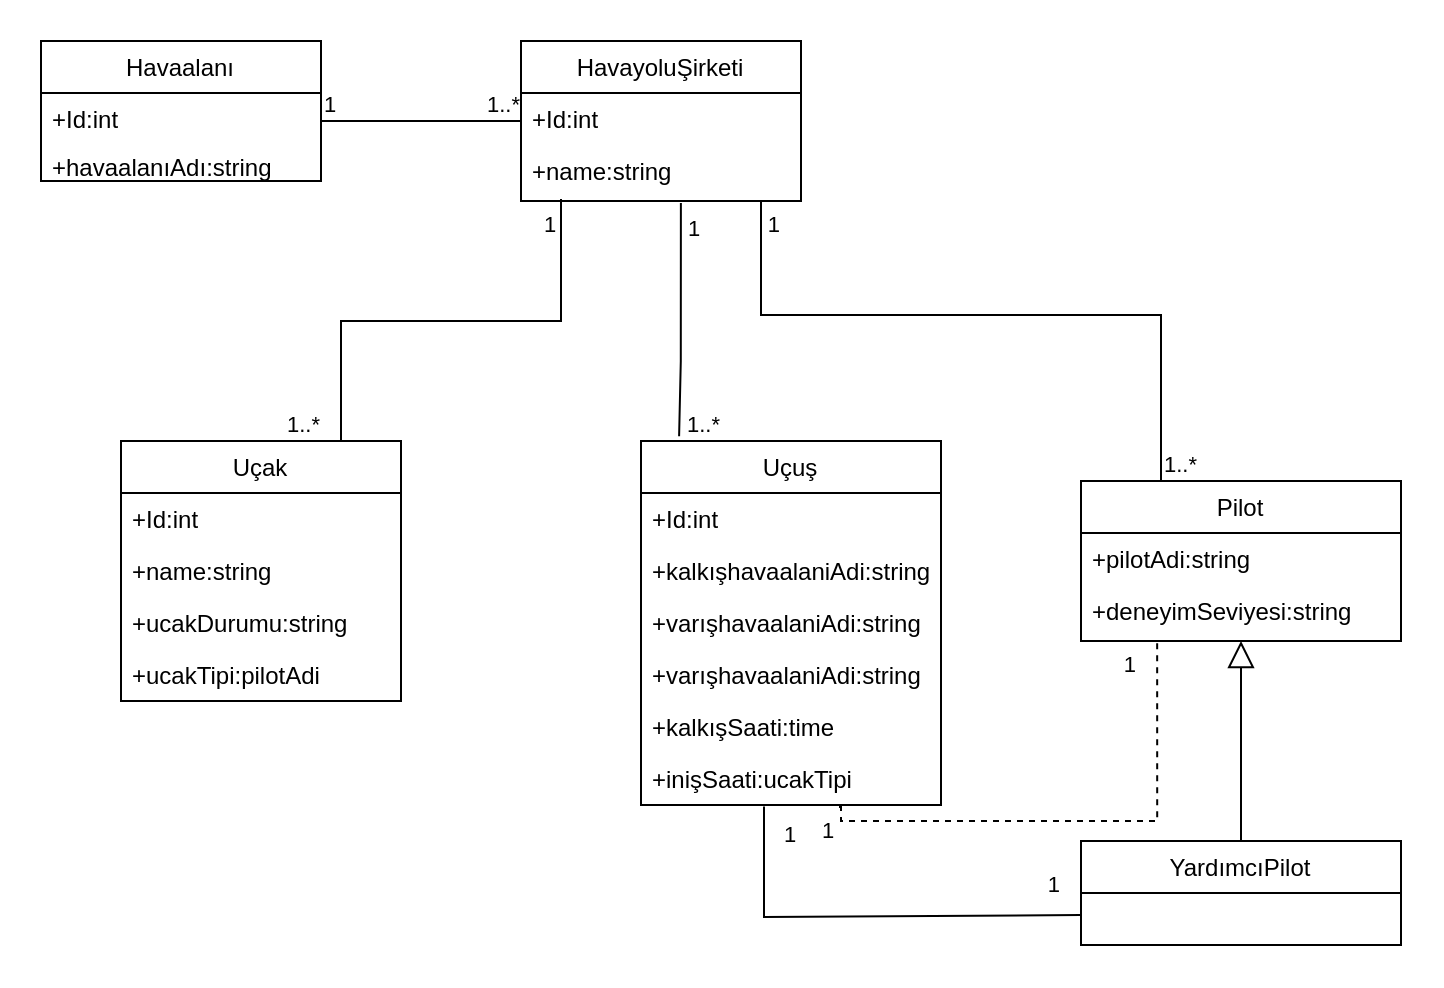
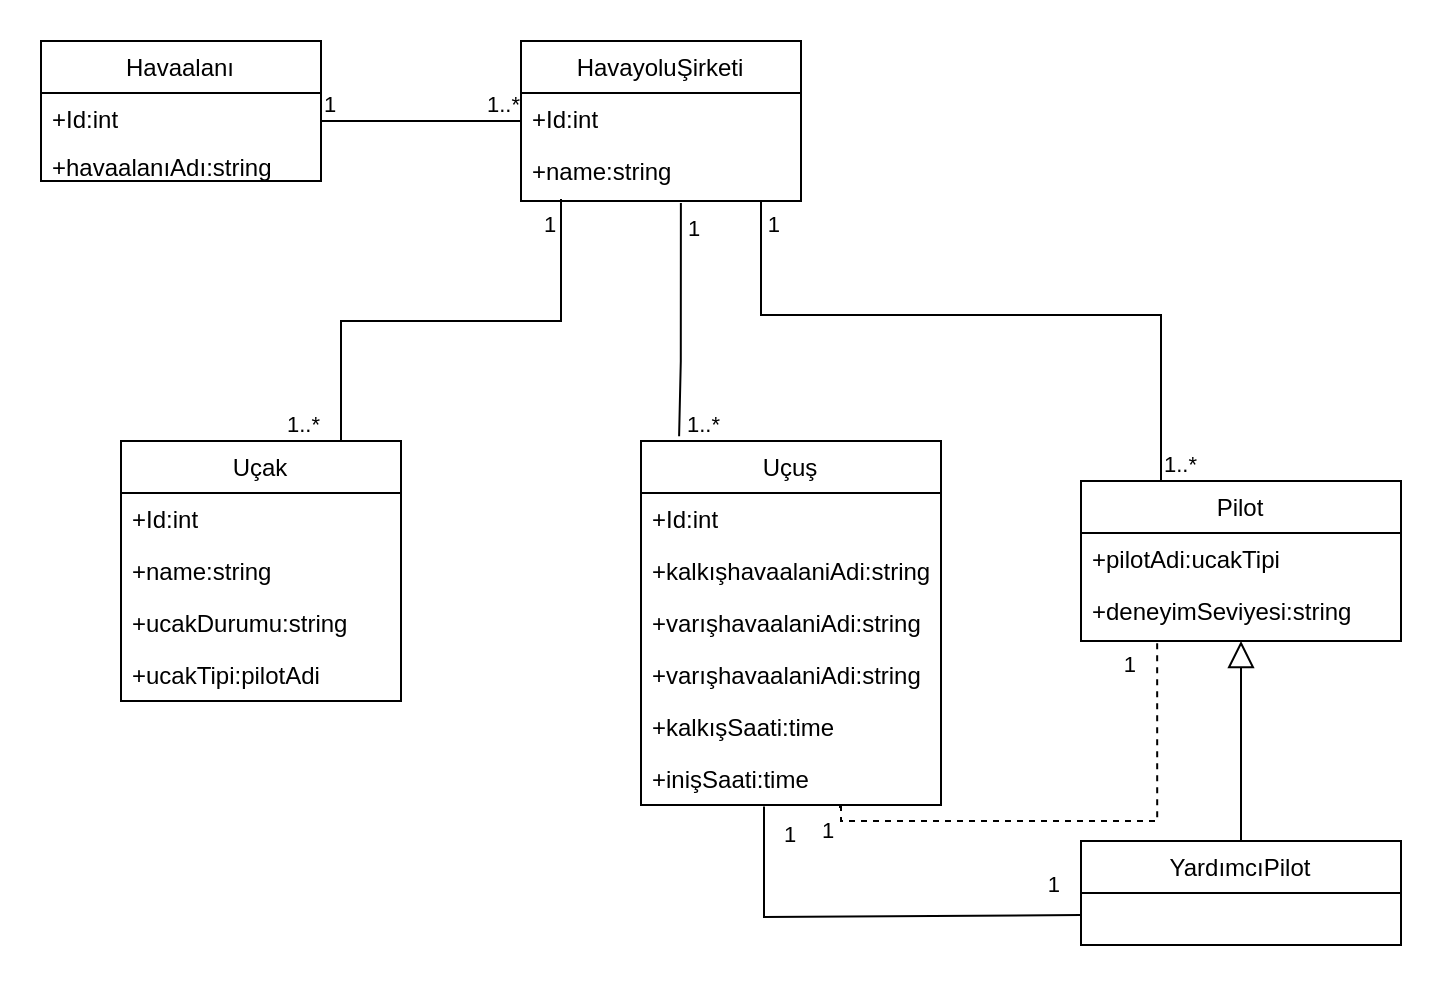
  <mxCell id="0" />
  <mxCell id="1" parent="0" />
  <mxCell id="2" value="Havaalanı" style="swimlane;fontStyle=0;childLayout=stackLayout;horizontal=1;startSize=26;fillColor=none;horizontalStack=0;resizeParent=1;resizeParentMax=0;resizeLast=0;collapsible=1;marginBottom=0;" parent="1" vertex="1"><mxGeometry x="20" y="20" width="140" height="70" as="geometry" /></mxCell>
  <mxCell id="3" value="+Id:int" style="text;strokeColor=none;fillColor=none;align=left;verticalAlign=top;spacingLeft=4;spacingRight=4;overflow=hidden;rotatable=0;points=[[0,0.5],[1,0.5]];portConstraint=eastwest;" parent="2" vertex="1"><mxGeometry y="26" width="140" height="24" as="geometry" /></mxCell>
  <mxCell id="4" value="+havaalanıAdı:string" style="text;strokeColor=none;fillColor=none;align=left;verticalAlign=top;spacingLeft=4;spacingRight=4;overflow=hidden;rotatable=0;points=[[0,0.5],[1,0.5]];portConstraint=eastwest;" parent="2" vertex="1"><mxGeometry y="50" width="140" height="20" as="geometry" /></mxCell>
  <mxCell id="5" value="" style="endArrow=none;html=1;edgeStyle=orthogonalEdgeStyle;rounded=0;" parent="1" edge="1"><mxGeometry relative="1" as="geometry"><mxPoint x="160" y="60" as="sourcePoint" /><mxPoint x="260" y="60" as="targetPoint" /></mxGeometry></mxCell>
  <mxCell id="6" value="1" style="edgeLabel;resizable=0;html=1;align=left;verticalAlign=bottom;" parent="5" connectable="0" vertex="1"><mxGeometry x="-1" relative="1" as="geometry" /></mxCell>
  <mxCell id="7" value="1..*" style="edgeLabel;resizable=0;html=1;align=right;verticalAlign=bottom;" parent="5" connectable="0" vertex="1"><mxGeometry x="1" relative="1" as="geometry" /></mxCell>
  <mxCell id="8" value="HavayoluŞirketi" style="swimlane;fontStyle=0;childLayout=stackLayout;horizontal=1;startSize=26;fillColor=none;horizontalStack=0;resizeParent=1;resizeParentMax=0;resizeLast=0;collapsible=1;marginBottom=0;" parent="1" vertex="1"><mxGeometry x="260" y="20" width="140" height="80" as="geometry" /></mxCell>
  <mxCell id="9" value="+Id:int" style="text;strokeColor=none;fillColor=none;align=left;verticalAlign=top;spacingLeft=4;spacingRight=4;overflow=hidden;rotatable=0;points=[[0,0.5],[1,0.5]];portConstraint=eastwest;" parent="8" vertex="1"><mxGeometry y="26" width="140" height="26" as="geometry" /></mxCell>
  <mxCell id="10" value="+name:string" style="text;strokeColor=none;fillColor=none;align=left;verticalAlign=top;spacingLeft=4;spacingRight=4;overflow=hidden;rotatable=0;points=[[0,0.5],[1,0.5]];portConstraint=eastwest;" parent="8" vertex="1"><mxGeometry y="52" width="140" height="28" as="geometry" /></mxCell>
  <mxCell id="11" value="Uçak" style="swimlane;fontStyle=0;childLayout=stackLayout;horizontal=1;startSize=26;fillColor=none;horizontalStack=0;resizeParent=1;resizeParentMax=0;resizeLast=0;collapsible=1;marginBottom=0;" parent="1" vertex="1"><mxGeometry x="60" y="220" width="140" height="130" as="geometry" /></mxCell>
  <mxCell id="12" value="+Id:int" style="text;strokeColor=none;fillColor=none;align=left;verticalAlign=top;spacingLeft=4;spacingRight=4;overflow=hidden;rotatable=0;points=[[0,0.5],[1,0.5]];portConstraint=eastwest;" parent="11" vertex="1"><mxGeometry y="26" width="140" height="26" as="geometry" /></mxCell>
  <mxCell id="13" value="+name:string" style="text;strokeColor=none;fillColor=none;align=left;verticalAlign=top;spacingLeft=4;spacingRight=4;overflow=hidden;rotatable=0;points=[[0,0.5],[1,0.5]];portConstraint=eastwest;" parent="11" vertex="1"><mxGeometry y="52" width="140" height="26" as="geometry" /></mxCell>
  <mxCell id="14" value="+ucakDurumu:string" style="text;strokeColor=none;fillColor=none;align=left;verticalAlign=top;spacingLeft=4;spacingRight=4;overflow=hidden;rotatable=0;points=[[0,0.5],[1,0.5]];portConstraint=eastwest;" parent="11" vertex="1"><mxGeometry y="78" width="140" height="26" as="geometry" /></mxCell>
  <mxCell id="15" value="+ucakTipi:pilotAdi" style="text;strokeColor=none;fillColor=none;align=left;verticalAlign=top;spacingLeft=4;spacingRight=4;overflow=hidden;rotatable=0;points=[[0,0.5],[1,0.5]];portConstraint=eastwest;" parent="11" vertex="1"><mxGeometry y="104" width="140" height="26" as="geometry" /></mxCell>
  <mxCell id="16" value="" style="endArrow=none;html=1;edgeStyle=orthogonalEdgeStyle;rounded=0;entryX=0.857;entryY=0;entryDx=0;entryDy=0;entryPerimeter=0;" parent="1" target="11" edge="1"><mxGeometry relative="1" as="geometry"><mxPoint x="280" y="99" as="sourcePoint" /><mxPoint x="180" y="210" as="targetPoint" /><Array as="points"><mxPoint x="280" y="99" /><mxPoint x="280" y="160" /><mxPoint x="170" y="160" /><mxPoint x="170" y="220" /></Array></mxGeometry></mxCell>
  <mxCell id="17" value="1" style="edgeLabel;resizable=0;html=1;align=left;verticalAlign=bottom;" parent="16" connectable="0" vertex="1"><mxGeometry x="-1" relative="1" as="geometry"><mxPoint x="-10" y="21" as="offset" /></mxGeometry></mxCell>
  <mxCell id="18" value="1..*" style="edgeLabel;resizable=0;html=1;align=right;verticalAlign=bottom;" parent="16" connectable="0" vertex="1"><mxGeometry x="1" relative="1" as="geometry"><mxPoint x="-20" as="offset" /></mxGeometry></mxCell>
  <mxCell id="19" value="Uçuş" style="swimlane;fontStyle=0;childLayout=stackLayout;horizontal=1;startSize=26;fillColor=none;horizontalStack=0;resizeParent=1;resizeParentMax=0;resizeLast=0;collapsible=1;marginBottom=0;" parent="1" vertex="1"><mxGeometry x="320" y="220" width="150" height="182" as="geometry" /></mxCell>
  <mxCell id="20" value="+Id:int" style="text;strokeColor=none;fillColor=none;align=left;verticalAlign=top;spacingLeft=4;spacingRight=4;overflow=hidden;rotatable=0;points=[[0,0.5],[1,0.5]];portConstraint=eastwest;" parent="19" vertex="1"><mxGeometry y="26" width="150" height="26" as="geometry" /></mxCell>
  <mxCell id="21" value="+kalkışhavaalaniAdi:string" style="text;strokeColor=none;fillColor=none;align=left;verticalAlign=top;spacingLeft=4;spacingRight=4;overflow=hidden;rotatable=0;points=[[0,0.5],[1,0.5]];portConstraint=eastwest;" parent="19" vertex="1"><mxGeometry y="52" width="150" height="26" as="geometry" /></mxCell>
  <mxCell id="22" value="+varışhavaalaniAdi:string" style="text;strokeColor=none;fillColor=none;align=left;verticalAlign=top;spacingLeft=4;spacingRight=4;overflow=hidden;rotatable=0;points=[[0,0.5],[1,0.5]];portConstraint=eastwest;" parent="19" vertex="1"><mxGeometry y="78" width="150" height="26" as="geometry" /></mxCell>
  <mxCell id="23" value="+varışhavaalaniAdi:string" style="text;strokeColor=none;fillColor=none;align=left;verticalAlign=top;spacingLeft=4;spacingRight=4;overflow=hidden;rotatable=0;points=[[0,0.5],[1,0.5]];portConstraint=eastwest;" parent="19" vertex="1"><mxGeometry y="104" width="150" height="26" as="geometry" /></mxCell>
  <mxCell id="24" value="+kalkışSaati:time" style="text;strokeColor=none;fillColor=none;align=left;verticalAlign=top;spacingLeft=4;spacingRight=4;overflow=hidden;rotatable=0;points=[[0,0.5],[1,0.5]];portConstraint=eastwest;" parent="19" vertex="1"><mxGeometry y="130" width="150" height="26" as="geometry" /></mxCell>
- <mxCell id="25" value="+inişSaati:ucakTipi" style="text;strokeColor=none;fillColor=none;align=left;verticalAlign=top;spacingLeft=4;spacingRight=4;overflow=hidden;rotatable=0;points=[[0,0.5],[1,0.5]];portConstraint=eastwest;" parent="19" vertex="1"><mxGeometry y="156" width="150" height="26" as="geometry" /></mxCell>
+ <mxCell id="25" value="+inişSaati:time" style="text;strokeColor=none;fillColor=none;align=left;verticalAlign=top;spacingLeft=4;spacingRight=4;overflow=hidden;rotatable=0;points=[[0,0.5],[1,0.5]];portConstraint=eastwest;" parent="19" vertex="1"><mxGeometry y="156" width="150" height="26" as="geometry" /></mxCell>
  <mxCell id="26" value="" style="endArrow=none;html=1;edgeStyle=orthogonalEdgeStyle;rounded=0;exitX=0.571;exitY=1.036;exitDx=0;exitDy=0;exitPerimeter=0;entryX=0.127;entryY=-0.013;entryDx=0;entryDy=0;entryPerimeter=0;" parent="1" source="10" target="19" edge="1"><mxGeometry relative="1" as="geometry"><mxPoint x="370" y="130" as="sourcePoint" /><mxPoint x="568.62" y="350.052" as="targetPoint" /><Array as="points"><mxPoint x="340" y="180" /></Array></mxGeometry></mxCell>
  <mxCell id="27" value="1" style="edgeLabel;resizable=0;html=1;align=left;verticalAlign=bottom;" parent="26" connectable="0" vertex="1"><mxGeometry x="-1" relative="1" as="geometry"><mxPoint x="2" y="21" as="offset" /></mxGeometry></mxCell>
  <mxCell id="28" value="1..*" style="edgeLabel;resizable=0;html=1;align=right;verticalAlign=bottom;" parent="26" connectable="0" vertex="1"><mxGeometry x="1" relative="1" as="geometry"><mxPoint x="21" y="2" as="offset" /></mxGeometry></mxCell>
  <mxCell id="29" value="Pilot" style="swimlane;fontStyle=0;childLayout=stackLayout;horizontal=1;startSize=26;fillColor=none;horizontalStack=0;resizeParent=1;resizeParentMax=0;resizeLast=0;collapsible=1;marginBottom=0;" parent="1" vertex="1"><mxGeometry x="540" y="240" width="160" height="80" as="geometry" /></mxCell>
- <mxCell id="30" value="+pilotAdi:string" style="text;strokeColor=none;fillColor=none;align=left;verticalAlign=top;spacingLeft=4;spacingRight=4;overflow=hidden;rotatable=0;points=[[0,0.5],[1,0.5]];portConstraint=eastwest;" parent="29" vertex="1"><mxGeometry y="26" width="160" height="26" as="geometry" /></mxCell>
+ <mxCell id="30" value="+pilotAdi:ucakTipi" style="text;strokeColor=none;fillColor=none;align=left;verticalAlign=top;spacingLeft=4;spacingRight=4;overflow=hidden;rotatable=0;points=[[0,0.5],[1,0.5]];portConstraint=eastwest;" parent="29" vertex="1"><mxGeometry y="26" width="160" height="26" as="geometry" /></mxCell>
  <mxCell id="31" value="+deneyimSeviyesi:string" style="text;strokeColor=none;fillColor=none;align=left;verticalAlign=top;spacingLeft=4;spacingRight=4;overflow=hidden;rotatable=0;points=[[0,0.5],[1,0.5]];portConstraint=eastwest;" parent="29" vertex="1"><mxGeometry y="52" width="160" height="28" as="geometry" /></mxCell>
  <mxCell id="32" value="" style="endArrow=none;html=1;edgeStyle=orthogonalEdgeStyle;rounded=0;entryX=0.914;entryY=1.107;entryDx=0;entryDy=0;entryPerimeter=0;exitX=0.25;exitY=0;exitDx=0;exitDy=0;" parent="1" source="29" edge="1"><mxGeometry relative="1" as="geometry"><mxPoint x="602.04" y="217" as="sourcePoint" /><mxPoint x="380" y="99.996" as="targetPoint" /><Array as="points"><mxPoint x="580" y="157" /><mxPoint x="380" y="157" /></Array></mxGeometry></mxCell>
  <mxCell id="33" value="1..*" style="edgeLabel;resizable=0;html=1;align=left;verticalAlign=bottom;" parent="32" connectable="0" vertex="1"><mxGeometry x="-1" relative="1" as="geometry"><mxPoint as="offset" /></mxGeometry></mxCell>
  <mxCell id="34" value="1" style="edgeLabel;resizable=0;html=1;align=right;verticalAlign=bottom;" parent="32" connectable="0" vertex="1"><mxGeometry x="1" relative="1" as="geometry"><mxPoint x="10" y="20" as="offset" /></mxGeometry></mxCell>
  <mxCell id="35" value="YardımcıPilot" style="swimlane;fontStyle=0;childLayout=stackLayout;horizontal=1;startSize=26;fillColor=none;horizontalStack=0;resizeParent=1;resizeParentMax=0;resizeLast=0;collapsible=1;marginBottom=0;" parent="1" vertex="1"><mxGeometry x="540" y="420" width="160" height="52" as="geometry" /></mxCell>
  <mxCell id="36" value="" style="endArrow=block;endFill=0;endSize=11;html=1;rounded=0;exitX=0.5;exitY=0;exitDx=0;exitDy=0;" parent="1" source="35" edge="1"><mxGeometry width="160" relative="1" as="geometry"><mxPoint x="350" y="430" as="sourcePoint" /><mxPoint x="620" y="320" as="targetPoint" /></mxGeometry></mxCell>
  <mxCell id="37" value="" style="endArrow=none;html=1;edgeStyle=orthogonalEdgeStyle;rounded=0;entryX=0;entryY=0.5;entryDx=0;entryDy=0;exitX=0.41;exitY=1.027;exitDx=0;exitDy=0;exitPerimeter=0;" parent="1" source="25" edge="1"><mxGeometry relative="1" as="geometry"><mxPoint x="382" y="410" as="sourcePoint" /><mxPoint x="540" y="457" as="targetPoint" /><Array as="points"><mxPoint x="382" y="458" /><mxPoint x="540" y="458" /></Array></mxGeometry></mxCell>
  <mxCell id="38" value="1" style="edgeLabel;resizable=0;html=1;align=left;verticalAlign=bottom;" parent="37" connectable="0" vertex="1"><mxGeometry x="-1" relative="1" as="geometry"><mxPoint x="8" y="22" as="offset" /></mxGeometry></mxCell>
  <mxCell id="39" value="1" style="edgeLabel;resizable=0;html=1;align=right;verticalAlign=bottom;" parent="37" connectable="0" vertex="1"><mxGeometry x="1" relative="1" as="geometry"><mxPoint x="-10" y="-7" as="offset" /></mxGeometry></mxCell>
  <mxCell id="40" value="" style="endArrow=none;html=1;edgeStyle=orthogonalEdgeStyle;rounded=0;entryX=0.238;entryY=1.036;entryDx=0;entryDy=0;entryPerimeter=0;exitX=0.66;exitY=1.038;exitDx=0;exitDy=0;exitPerimeter=0;dashed=1;" parent="1" source="25" target="31" edge="1"><mxGeometry relative="1" as="geometry"><mxPoint x="420" y="410" as="sourcePoint" /><mxPoint x="688.05" y="460.998" as="targetPoint" /><Array as="points"><mxPoint x="420" y="403" /><mxPoint x="420" y="410" /><mxPoint x="578" y="410" /></Array></mxGeometry></mxCell>
  <mxCell id="41" value="1" style="edgeLabel;resizable=0;html=1;align=left;verticalAlign=bottom;" parent="40" connectable="0" vertex="1"><mxGeometry x="-1" relative="1" as="geometry"><mxPoint x="-10" y="20" as="offset" /></mxGeometry></mxCell>
  <mxCell id="42" value="1" style="edgeLabel;resizable=0;html=1;align=right;verticalAlign=bottom;" parent="40" connectable="0" vertex="1"><mxGeometry x="1" relative="1" as="geometry"><mxPoint x="-10" y="19" as="offset" /></mxGeometry></mxCell>
